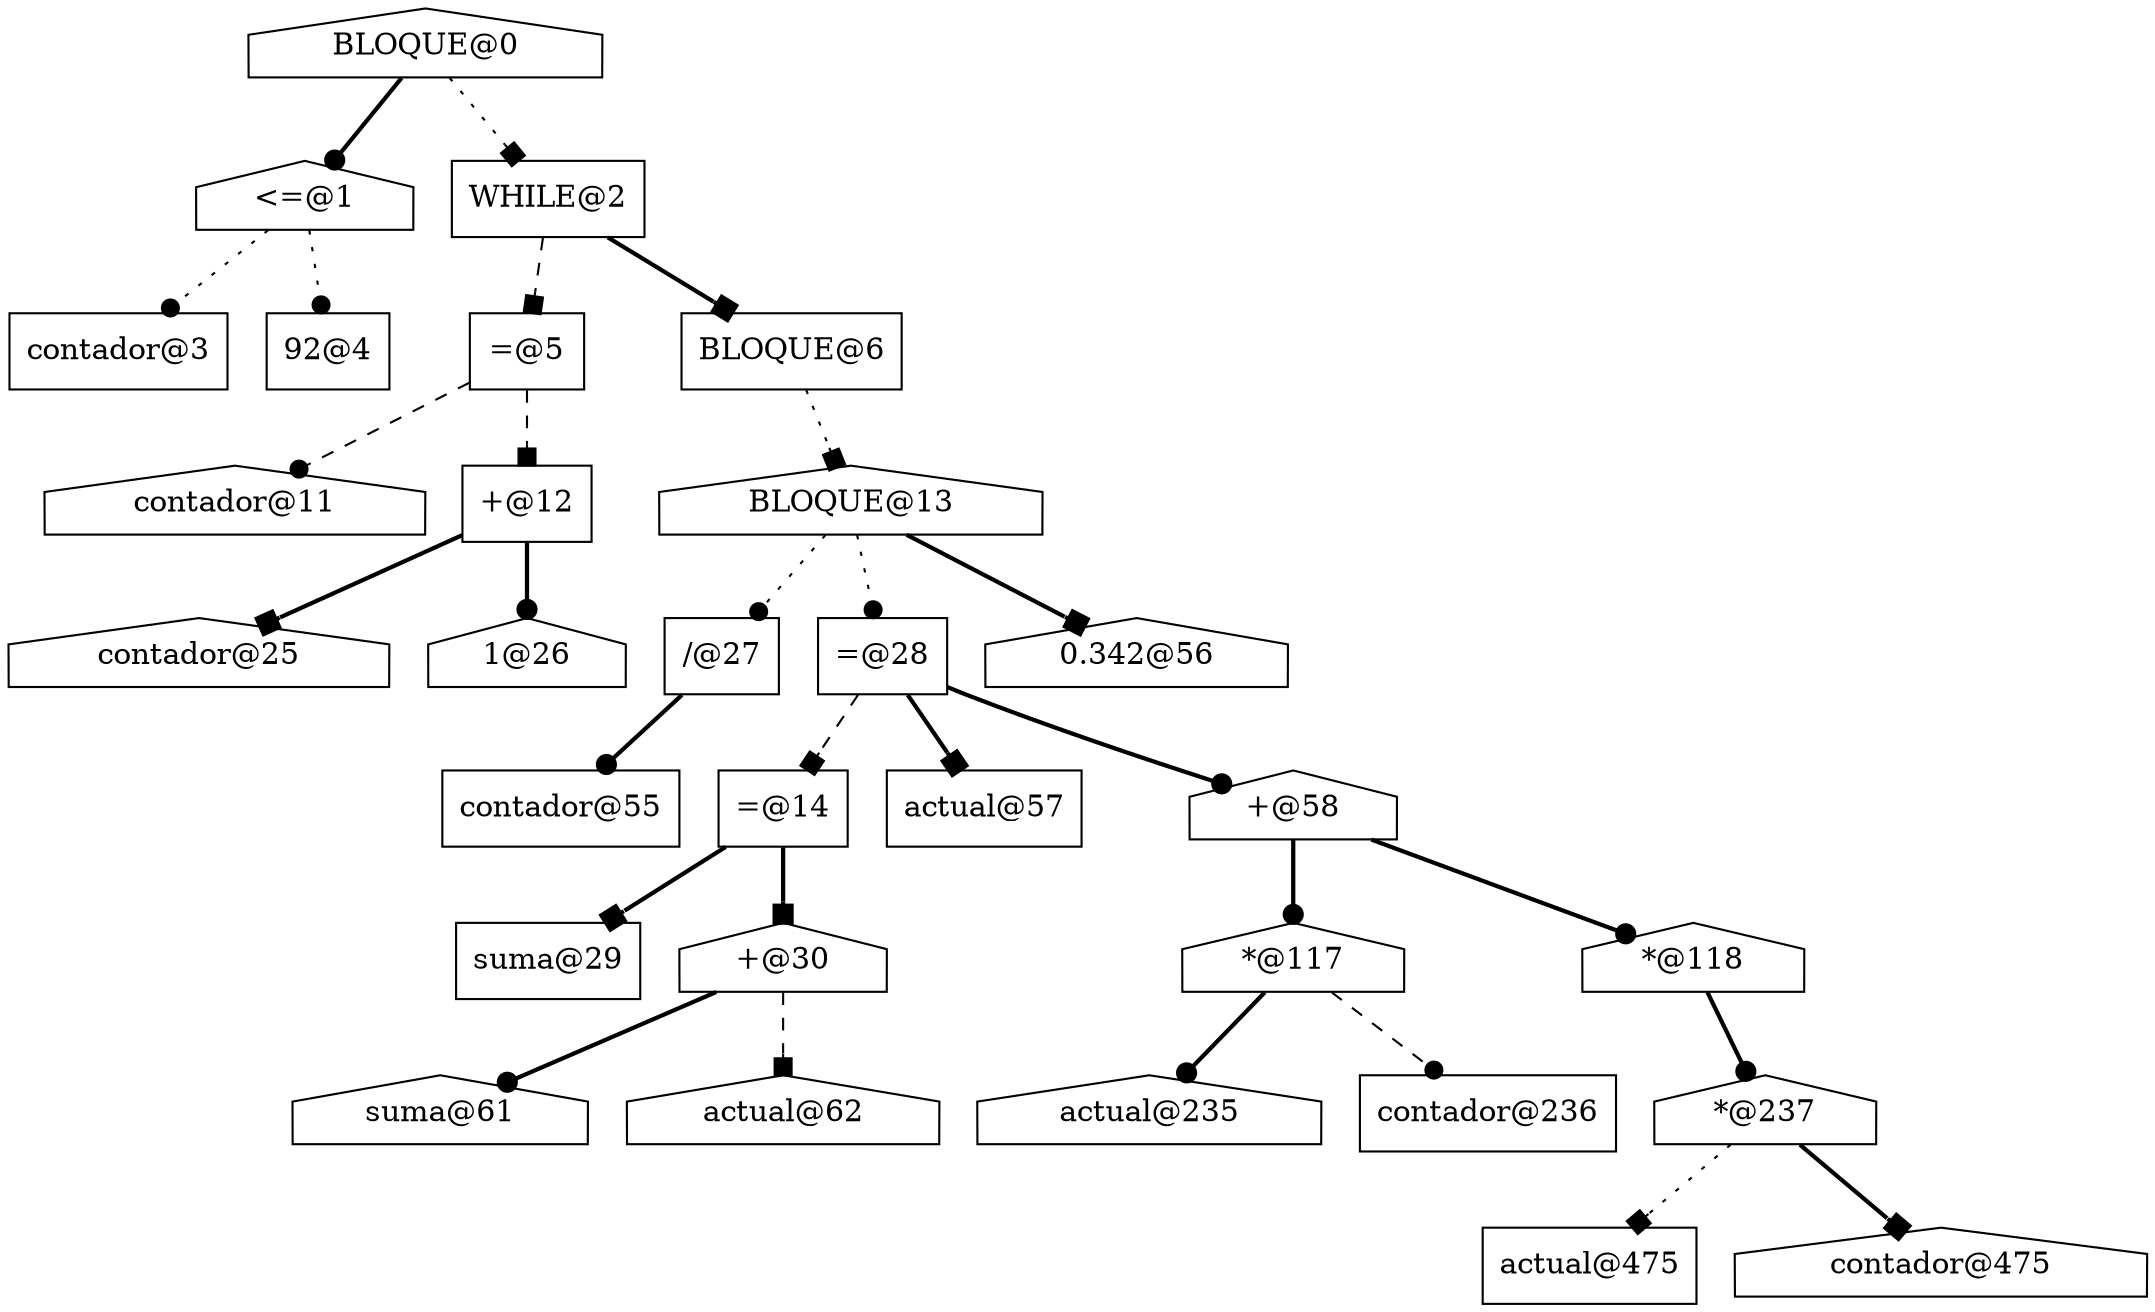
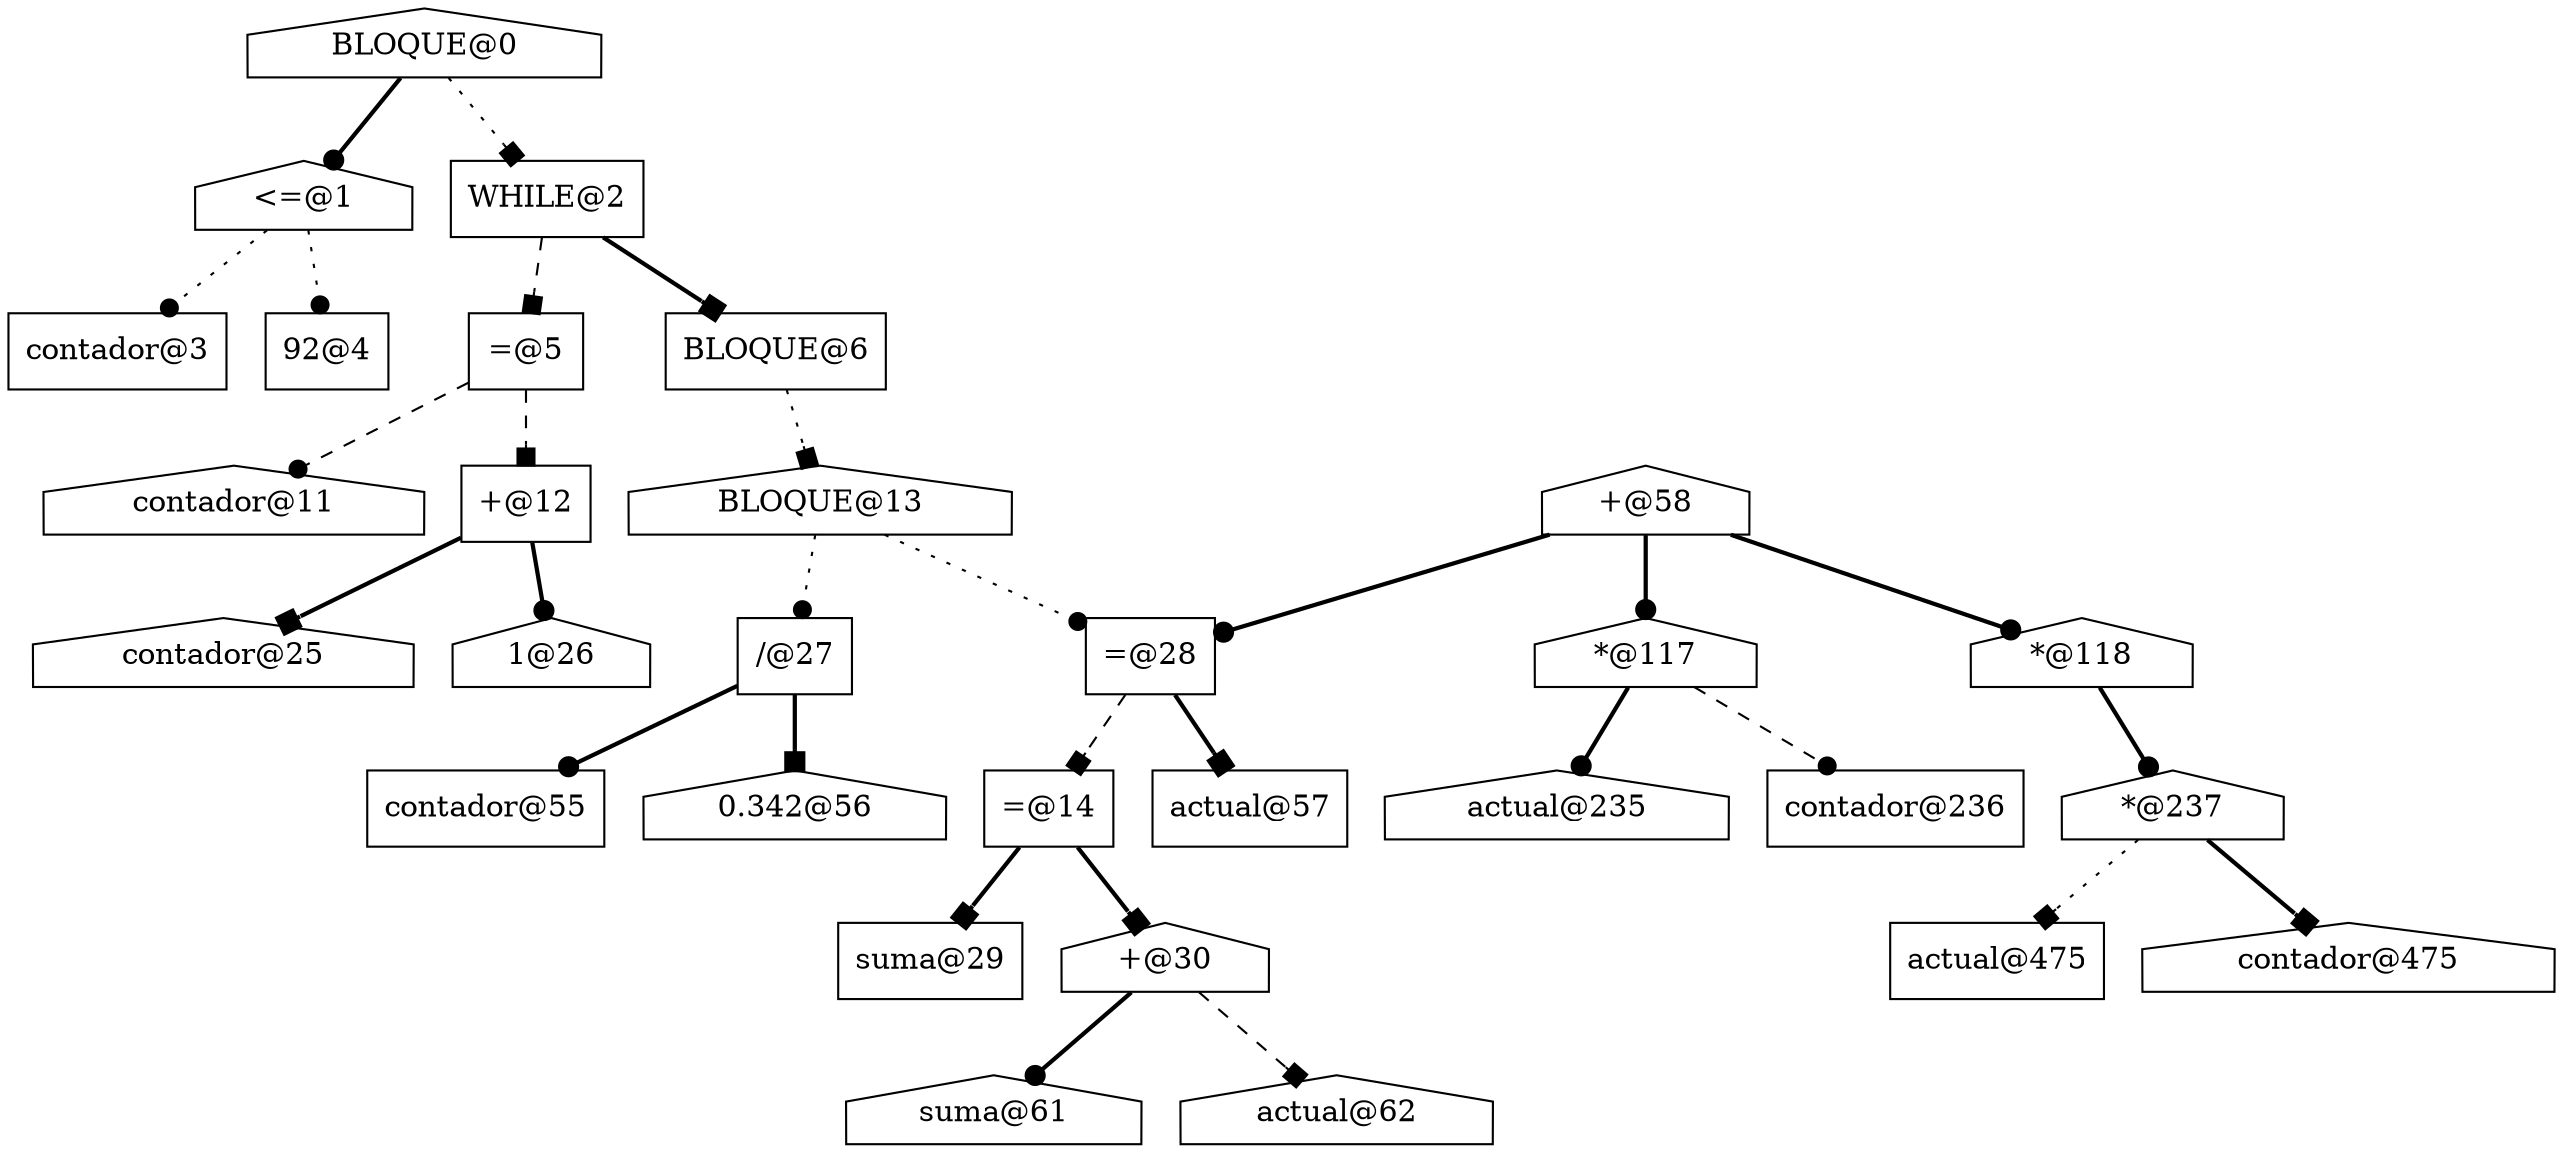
  digraph {
    node [shape=house]
    edge [arrowhead=dot style=bold]
    "BLOQUE@0"
    "<=@1"
    "WHILE@2" [shape=box]
    "contador@3" [shape=box]
    "92@4" [shape=box]
    "=@5" [shape=box]
    "BLOQUE@6" [shape=box]
    "contador@11"
    "+@12" [shape=box]
    "BLOQUE@13"
    "contador@25"
    "1@26"
    "/@27" [shape=box]
    "=@28" [shape=box]
    "=@14" [shape=box]
    "suma@29" [shape=box]
    "+@30"
    "contador@55" [shape=box]
    "0.342@56"
    "actual@57" [shape=box]
    "+@58"
    "suma@61"
    "actual@62"
    "*@117"
    "*@118"
    "actual@235"
    "contador@236" [shape=box]
    "*@237"
    "actual@475" [shape=box]
    n30 [label="contador@475"]
    "BLOQUE@0" -> "<=@1"
    "BLOQUE@0" -> "WHILE@2" [arrowhead=box style=dotted]
    "<=@1" -> "contador@3" [style=dotted]
    "<=@1" -> "92@4" [style=dotted]
    "WHILE@2" -> "=@5" [arrowhead=box style=dashed]
    "WHILE@2" -> "BLOQUE@6" [arrowhead=box]
    "=@5" -> "contador@11" [style=dashed]
    "=@5" -> "+@12" [arrowhead=box style=dashed]
    "BLOQUE@6" -> "BLOQUE@13" [arrowhead=box style=dotted]
    "+@12" -> "contador@25" [arrowhead=box]
    "+@12" -> "1@26"
    "BLOQUE@13" -> "/@27" [style=dotted]
    "BLOQUE@13" -> "=@28" [style=dotted]
    "/@27" -> "contador@55"
-   "BLOQUE@13" -> "0.342@56" [arrowhead=box]
+   "/@27" -> "0.342@56" [arrowhead=box]
    "=@28" -> "=@14" [arrowhead=box style=dashed]
    "=@28" -> "actual@57" [arrowhead=box]
-   "=@28" -> "+@58"
+   "+@58" -> "=@28"
    "=@14" -> "suma@29" [arrowhead=box]
    "=@14" -> "+@30" [arrowhead=box]
    "+@30" -> "suma@61"
    "+@30" -> "actual@62" [arrowhead=box style=dashed]
    "+@58" -> "*@117"
    "+@58" -> "*@118"
    "*@117" -> "actual@235"
    "*@117" -> "contador@236" [style=dashed]
    "*@118" -> "*@237"
    "*@237" -> "actual@475" [arrowhead=box style=dotted]
    "*@237" -> n30 [arrowhead=box]
  }
